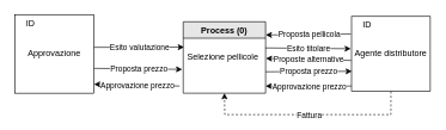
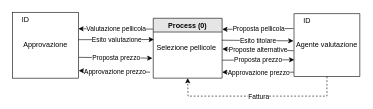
  <mxCell id="0" />
  <mxCell id="1" parent="0" />
  <mxCell id="2" value="Process (0)" style="swimlane;fillColor=#E6E6E6;" parent="1" vertex="1"><mxGeometry x="255" y="30" width="115" height="100" as="geometry" /></mxCell>
  <mxCell id="3" value="Selezione pellicole" style="text;html=1;align=center;verticalAlign=middle;resizable=0;points=[];autosize=1;strokeColor=none;fillColor=none;" parent="2" vertex="1"><mxGeometry x="-5" y="35" width="120" height="30" as="geometry" /></mxCell>
  <mxCell id="4" value="" style="group" parent="1" vertex="1" connectable="0"><mxGeometry x="20" y="20" width="110" height="110" as="geometry" /></mxCell>
  <mxCell id="5" value="Approvazione" style="rounded=0;whiteSpace=wrap;html=1;fillColor=none;" parent="4" vertex="1"><mxGeometry width="110" height="110.0" as="geometry" /></mxCell>
  <mxCell id="6" value="ID" style="text;html=1;strokeColor=none;fillColor=none;align=center;verticalAlign=middle;whiteSpace=wrap;rounded=0;" parent="4" vertex="1"><mxGeometry width="44" height="23.571" as="geometry" /></mxCell>
  <mxCell id="7" value="" style="group" parent="1" vertex="1" connectable="0"><mxGeometry x="490" y="22.5" width="110" height="105" as="geometry" /></mxCell>
- <mxCell id="8" value="Agente distributore" style="rounded=0;whiteSpace=wrap;html=1;fillColor=none;" parent="7" vertex="1"><mxGeometry width="110.0" height="105" as="geometry" /></mxCell>
+ <mxCell id="8" value="Agente valutazione" style="rounded=0;whiteSpace=wrap;html=1;fillColor=none;" parent="7" vertex="1"><mxGeometry width="110.0" height="105" as="geometry" /></mxCell>
  <mxCell id="9" value="ID" style="text;html=1;strokeColor=none;fillColor=none;align=center;verticalAlign=middle;whiteSpace=wrap;rounded=0;" parent="7" vertex="1"><mxGeometry width="44" height="22.5" as="geometry" /></mxCell>
  <mxCell id="10" value="" style="endArrow=classic;html=1;rounded=0;exitX=-0.021;exitY=1.096;exitDx=0;exitDy=0;entryX=1.002;entryY=0.185;entryDx=0;entryDy=0;entryPerimeter=0;exitPerimeter=0;" parent="1" source="9" target="2" edge="1"><mxGeometry relative="1" as="geometry"><mxPoint x="250" y="-70" as="sourcePoint" /><mxPoint x="350" y="-70" as="targetPoint" /></mxGeometry></mxCell>
  <mxCell id="11" value="Proposta pellicola" style="edgeLabel;resizable=0;html=1;align=center;verticalAlign=middle;" parent="10" connectable="0" vertex="1"><mxGeometry relative="1" as="geometry" /></mxCell>
+ <mxCell id="12" value="" style="endArrow=classic;html=1;rounded=0;entryX=1;entryY=0.25;entryDx=0;entryDy=0;exitX=-0.004;exitY=0.181;exitDx=0;exitDy=0;exitPerimeter=0;" parent="1" source="2" target="5" edge="1"><mxGeometry relative="1" as="geometry"><mxPoint x="260" y="60" as="sourcePoint" /><mxPoint x="430" y="-40" as="targetPoint" /></mxGeometry></mxCell>
+ <mxCell id="13" value="Valutazione pellicola" style="edgeLabel;resizable=0;html=1;align=center;verticalAlign=middle;" parent="12" connectable="0" vertex="1"><mxGeometry relative="1" as="geometry" /></mxCell>
  <mxCell id="14" value="" style="endArrow=classic;html=1;rounded=0;entryX=0.05;entryY=0.017;entryDx=0;entryDy=0;entryPerimeter=0;exitX=1.002;exitY=0.416;exitDx=0;exitDy=0;exitPerimeter=0;" parent="1" source="5" target="3" edge="1"><mxGeometry relative="1" as="geometry"><mxPoint x="130" y="69" as="sourcePoint" /><mxPoint x="250" y="70" as="targetPoint" /></mxGeometry></mxCell>
  <mxCell id="15" value="Esito valutazione" style="edgeLabel;resizable=0;html=1;align=center;verticalAlign=middle;" parent="14" connectable="0" vertex="1"><mxGeometry relative="1" as="geometry" /></mxCell>
  <mxCell id="16" value="" style="endArrow=classic;html=1;rounded=0;exitX=0.997;exitY=0.054;exitDx=0;exitDy=0;entryX=-0.009;entryY=0.431;entryDx=0;entryDy=0;exitPerimeter=0;entryPerimeter=0;" parent="1" source="3" target="8" edge="1"><mxGeometry relative="1" as="geometry"><mxPoint x="370" y="74.86" as="sourcePoint" /><mxPoint x="495" y="74.86" as="targetPoint" /></mxGeometry></mxCell>
  <mxCell id="17" value="Esito titolare" style="edgeLabel;resizable=0;html=1;align=center;verticalAlign=middle;" parent="16" connectable="0" vertex="1"><mxGeometry relative="1" as="geometry" /></mxCell>
  <mxCell id="18" value="" style="endArrow=classic;html=1;rounded=0;exitX=-0.004;exitY=0.587;exitDx=0;exitDy=0;exitPerimeter=0;entryX=1.004;entryY=0.544;entryDx=0;entryDy=0;entryPerimeter=0;" parent="1" source="8" target="3" edge="1"><mxGeometry relative="1" as="geometry"><mxPoint x="480" y="100" as="sourcePoint" /><mxPoint x="370" y="100" as="targetPoint" /></mxGeometry></mxCell>
  <mxCell id="19" value="Proposte alternative" style="edgeLabel;resizable=0;html=1;align=center;verticalAlign=middle;" parent="18" connectable="0" vertex="1"><mxGeometry relative="1" as="geometry" /></mxCell>
  <mxCell id="20" value="" style="endArrow=classic;html=1;rounded=0;exitX=1.004;exitY=0.684;exitDx=0;exitDy=0;exitPerimeter=0;entryX=0.029;entryY=1.054;entryDx=0;entryDy=0;entryPerimeter=0;" parent="1" source="5" target="3" edge="1"><mxGeometry relative="1" as="geometry"><mxPoint x="130" y="100" as="sourcePoint" /><mxPoint x="250" y="100" as="targetPoint" /></mxGeometry></mxCell>
  <mxCell id="21" value="Proposta prezzo" style="edgeLabel;resizable=0;html=1;align=center;verticalAlign=middle;" parent="20" connectable="0" vertex="1"><mxGeometry relative="1" as="geometry" /></mxCell>
  <mxCell id="22" value="" style="endArrow=classic;html=1;rounded=0;entryX=0.004;entryY=0.732;entryDx=0;entryDy=0;entryPerimeter=0;" parent="1" target="8" edge="1"><mxGeometry relative="1" as="geometry"><mxPoint x="370" y="100" as="sourcePoint" /><mxPoint x="485" y="140" as="targetPoint" /></mxGeometry></mxCell>
  <mxCell id="23" value="Proposta prezzo" style="edgeLabel;resizable=0;html=1;align=center;verticalAlign=middle;" parent="22" connectable="0" vertex="1"><mxGeometry relative="1" as="geometry" /></mxCell>
  <mxCell id="24" value="" style="endArrow=classic;html=1;rounded=0;exitX=-0.004;exitY=0.64;exitDx=0;exitDy=0;exitPerimeter=0;" parent="1" edge="1"><mxGeometry relative="1" as="geometry"><mxPoint x="490" y="120" as="sourcePoint" /><mxPoint x="370" y="120" as="targetPoint" /></mxGeometry></mxCell>
  <mxCell id="25" value="Approvazione prezzo" style="edgeLabel;resizable=0;html=1;align=center;verticalAlign=middle;" parent="24" connectable="0" vertex="1"><mxGeometry relative="1" as="geometry" /></mxCell>
  <mxCell id="26" value="" style="endArrow=classic;html=1;rounded=0;entryX=1.004;entryY=0.886;entryDx=0;entryDy=0;entryPerimeter=0;" parent="1" target="5" edge="1"><mxGeometry relative="1" as="geometry"><mxPoint x="250" y="120" as="sourcePoint" /><mxPoint x="382" y="130" as="targetPoint" /></mxGeometry></mxCell>
  <mxCell id="27" value="Approvazione prezzo" style="edgeLabel;resizable=0;html=1;align=center;verticalAlign=middle;" parent="26" connectable="0" vertex="1"><mxGeometry relative="1" as="geometry" /></mxCell>
  <mxCell id="28" value="" style="endArrow=classic;html=1;rounded=0;exitX=0.5;exitY=1;exitDx=0;exitDy=0;entryX=0.5;entryY=1;entryDx=0;entryDy=0;dashed=1;" parent="1" source="8" target="2" edge="1"><mxGeometry relative="1" as="geometry"><mxPoint x="340" y="110" as="sourcePoint" /><mxPoint x="440" y="110" as="targetPoint" /><Array as="points"><mxPoint x="545" y="160" /><mxPoint x="313" y="160" /></Array></mxGeometry></mxCell>
  <mxCell id="29" value="Fattura" style="edgeLabel;resizable=0;html=1;align=center;verticalAlign=middle;" parent="28" connectable="0" vertex="1"><mxGeometry relative="1" as="geometry" /></mxCell>
